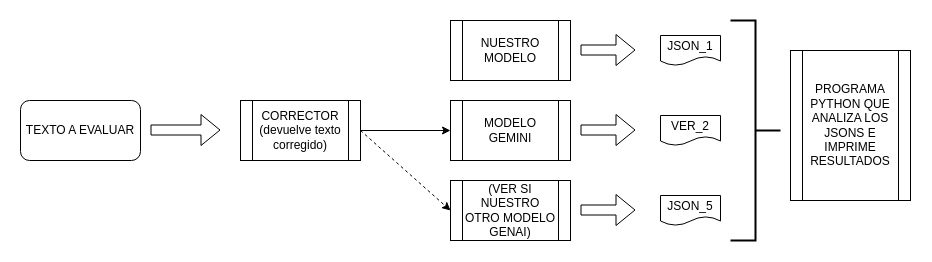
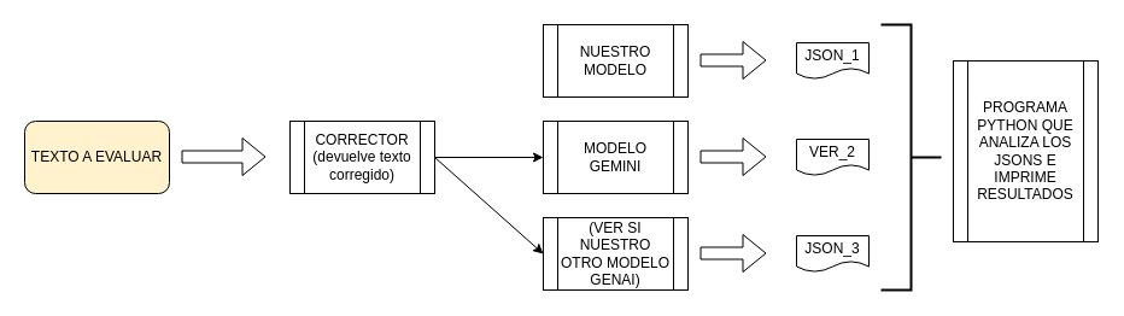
  <mxCell id="0" />
  <mxCell id="1" parent="0" />
- <mxCell id="2" value="TEXTO A EVALUAR" style="rounded=1;whiteSpace=wrap;html=1;" parent="1" vertex="1"><mxGeometry x="20" y="100" width="120" height="60" as="geometry" /></mxCell>
+ <mxCell id="2" value="TEXTO A EVALUAR" style="rounded=1;whiteSpace=wrap;html=1;fillColor=#fff2cc;" parent="1" vertex="1"><mxGeometry x="20" y="100" width="120" height="60" as="geometry" /></mxCell>
  <mxCell id="3" value="" style="shape=process;whiteSpace=wrap;html=1;backgroundOutline=1;" parent="1" vertex="1"><mxGeometry x="450" y="20" width="120" height="60" as="geometry" /></mxCell>
  <mxCell id="4" value="NUESTRO MODELO" style="shape=process;whiteSpace=wrap;html=1;backgroundOutline=1;" parent="1" vertex="1"><mxGeometry x="450" y="20" width="120" height="60" as="geometry" /></mxCell>
  <mxCell id="5" value="(VER SI NUESTRO OTRO MODELO GENAI)" style="shape=process;whiteSpace=wrap;html=1;backgroundOutline=1;" parent="1" vertex="1"><mxGeometry x="450" y="180" width="120" height="60" as="geometry" /></mxCell>
  <mxCell id="6" value="MODELO GEMINI" style="shape=process;whiteSpace=wrap;html=1;backgroundOutline=1;" parent="1" vertex="1"><mxGeometry x="450" y="100" width="120" height="60" as="geometry" /></mxCell>
- <mxCell id="7" value="" style="endArrow=classic;html=1;rounded=0;entryX=0;entryY=0.5;entryDx=0;entryDy=0;exitX=1;exitY=0.5;exitDx=0;exitDy=0;dashed=1;" parent="1" source="18" target="5" edge="1"><mxGeometry width="50" height="50" relative="1" as="geometry"><mxPoint x="340" y="130" as="sourcePoint" /><mxPoint x="460" y="70" as="targetPoint" /></mxGeometry></mxCell>
+ <mxCell id="7" value="" style="endArrow=classic;html=1;rounded=0;entryX=0;entryY=0.5;entryDx=0;entryDy=0;exitX=1;exitY=0.5;exitDx=0;exitDy=0;" parent="1" source="18" target="5" edge="1"><mxGeometry width="50" height="50" relative="1" as="geometry"><mxPoint x="340" y="130" as="sourcePoint" /><mxPoint x="460" y="70" as="targetPoint" /></mxGeometry></mxCell>
  <mxCell id="8" value="" style="endArrow=classic;html=1;rounded=0;entryX=0;entryY=0.5;entryDx=0;entryDy=0;exitX=1;exitY=0.5;exitDx=0;exitDy=0;" parent="1" target="6" edge="1" source="18"><mxGeometry width="50" height="50" relative="1" as="geometry"><mxPoint x="340" y="130" as="sourcePoint" /><mxPoint x="420" y="90" as="targetPoint" /></mxGeometry></mxCell>
  <mxCell id="9" value="" style="shape=flexArrow;endArrow=classic;html=1;rounded=0;" parent="1" edge="1"><mxGeometry width="50" height="50" relative="1" as="geometry"><mxPoint x="580" y="49.5" as="sourcePoint" /><mxPoint x="635" y="49.5" as="targetPoint" /></mxGeometry></mxCell>
  <mxCell id="10" value="" style="shape=flexArrow;endArrow=classic;html=1;rounded=0;" parent="1" edge="1"><mxGeometry width="50" height="50" relative="1" as="geometry"><mxPoint x="580" y="129.5" as="sourcePoint" /><mxPoint x="635" y="129.5" as="targetPoint" /></mxGeometry></mxCell>
  <mxCell id="11" value="" style="shape=flexArrow;endArrow=classic;html=1;rounded=0;" parent="1" edge="1"><mxGeometry width="50" height="50" relative="1" as="geometry"><mxPoint x="580" y="209.5" as="sourcePoint" /><mxPoint x="635" y="209.5" as="targetPoint" /></mxGeometry></mxCell>
  <mxCell id="12" value="JSON_1" style="shape=document;whiteSpace=wrap;html=1;boundedLbl=1;" parent="1" vertex="1"><mxGeometry x="660" y="35" width="60" height="30" as="geometry" /></mxCell>
  <mxCell id="13" value="VER_2" style="shape=document;whiteSpace=wrap;html=1;boundedLbl=1;" parent="1" vertex="1"><mxGeometry x="660" y="115" width="60" height="30" as="geometry" /></mxCell>
- <mxCell id="14" value="JSON_5" style="shape=document;whiteSpace=wrap;html=1;boundedLbl=1;" parent="1" vertex="1"><mxGeometry x="660" y="195" width="60" height="30" as="geometry" /></mxCell>
+ <mxCell id="14" value="JSON_3" style="shape=document;whiteSpace=wrap;html=1;boundedLbl=1;" parent="1" vertex="1"><mxGeometry x="660" y="195" width="60" height="30" as="geometry" /></mxCell>
  <mxCell id="15" value="" style="strokeWidth=2;html=1;shape=mxgraph.flowchart.annotation_2;align=left;labelPosition=right;pointerEvents=1;rotation=-180;" parent="1" vertex="1"><mxGeometry x="730" y="20" width="50" height="220" as="geometry" /></mxCell>
  <mxCell id="16" value="PROGRAMA PYTHON QUE ANALIZA LOS JSONS E IMPRIME RESULTADOS" style="shape=process;whiteSpace=wrap;html=1;backgroundOutline=1;" parent="1" vertex="1"><mxGeometry x="790" y="50" width="120" height="150" as="geometry" /></mxCell>
  <mxCell id="17" value="" style="shape=flexArrow;endArrow=classic;html=1;rounded=0;" edge="1" parent="1"><mxGeometry width="50" height="50" relative="1" as="geometry"><mxPoint x="150" y="129.5" as="sourcePoint" /><mxPoint x="220" y="129.5" as="targetPoint" /></mxGeometry></mxCell>
  <mxCell id="18" value="CORRECTOR&lt;div&gt;(devuelve texto corregido)&lt;/div&gt;" style="shape=process;whiteSpace=wrap;html=1;backgroundOutline=1;" vertex="1" parent="1"><mxGeometry x="240" y="100" width="120" height="60" as="geometry" /></mxCell>
